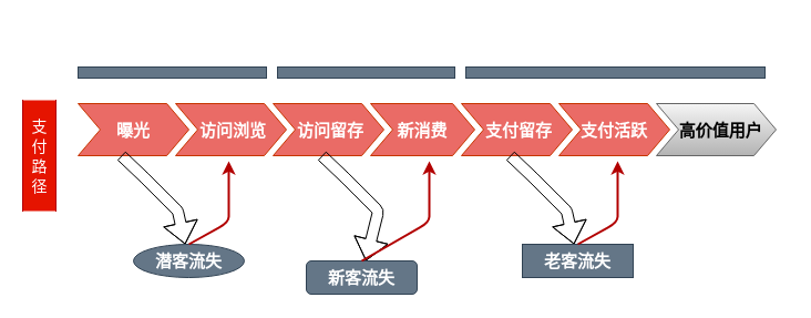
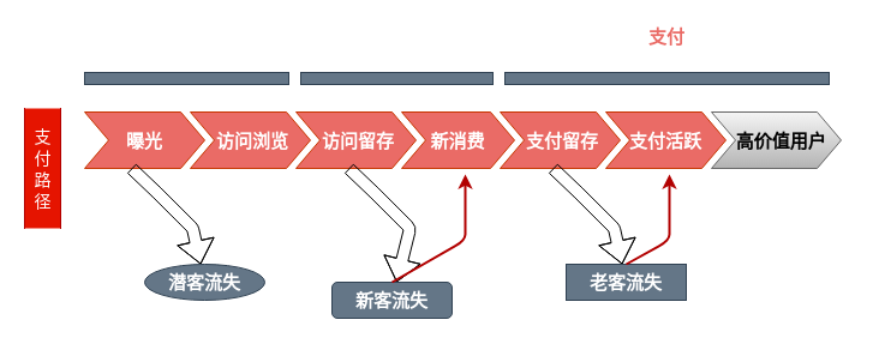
  <mxCell id="0" />
  <mxCell id="1" parent="0" />
  <mxCell id="2" value="" style="swimlane;childLayout=stackLayout;horizontal=1;fillColor=none;horizontalStack=1;resizeParent=1;resizeParentMax=0;resizeLast=0;collapsible=0;strokeColor=none;stackBorder=10;stackSpacing=-12;resizable=1;align=center;points=[];fontColor=#000000;" vertex="1" parent="1"><mxGeometry x="60" y="60" width="650" height="90" as="geometry" /></mxCell>
  <mxCell id="3" value="曝光" style="shape=step;perimeter=stepPerimeter;fixedSize=1;points=[];fontSize=15;labelBackgroundColor=none;strokeColor=#C73500;fontColor=#FFFFFF;fontStyle=1;fillColor=#EA6B66;" vertex="1" parent="2"><mxGeometry x="10" y="33" width="100" height="47" as="geometry" /></mxCell>
  <mxCell id="4" value=" 访问浏览" style="shape=step;perimeter=stepPerimeter;fixedSize=1;points=[];fontSize=15;labelBackgroundColor=none;strokeColor=#C73500;fontColor=#FFFFFF;fontStyle=1;fillColor=#EA6B66;" vertex="1" parent="2"><mxGeometry x="98" y="33" width="100" height="47" as="geometry" /></mxCell>
  <mxCell id="5" value=" 访问留存" style="shape=step;perimeter=stepPerimeter;fixedSize=1;points=[];fontSize=15;labelBackgroundColor=none;strokeColor=#C73500;fontColor=#FFFFFF;fontStyle=1;fillColor=#EA6B66;" vertex="1" parent="2"><mxGeometry x="186" y="33" width="100" height="47" as="geometry" /></mxCell>
  <mxCell id="6" value="新消费" style="shape=step;perimeter=stepPerimeter;fixedSize=1;points=[];fontSize=15;labelBackgroundColor=none;strokeColor=#C73500;fontColor=#FFFFFF;fontStyle=1;fillColor=#EA6B66;" vertex="1" parent="2"><mxGeometry x="274" y="33" width="94" height="47" as="geometry" /></mxCell>
  <mxCell id="7" value=" 支付留存" style="shape=step;perimeter=stepPerimeter;fixedSize=1;points=[];fontSize=15;labelBackgroundColor=none;strokeColor=#C73500;fontColor=#FFFFFF;fontStyle=1;fillColor=#EA6B66;" vertex="1" parent="2"><mxGeometry x="356" y="33" width="100" height="47" as="geometry" /></mxCell>
  <mxCell id="8" value="支付活跃" style="shape=step;perimeter=stepPerimeter;fixedSize=1;points=[];fontSize=15;labelBackgroundColor=none;strokeColor=#C73500;fontColor=#FFFFFF;fontStyle=1;fillColor=#EA6B66;" vertex="1" parent="2"><mxGeometry x="444" y="33" width="100" height="47" as="geometry" /></mxCell>
  <mxCell id="9" value="  高价值用户" style="shape=step;perimeter=stepPerimeter;fixedSize=1;points=[];fontSize=15;labelBackgroundColor=none;strokeColor=#666666;fontStyle=1;fillColor=#f5f5f5;gradientColor=#b3b3b3;" vertex="1" parent="2"><mxGeometry x="532" y="33" width="108" height="47" as="geometry" /></mxCell>
  <mxCell id="10" value="" style="rounded=0;whiteSpace=wrap;html=1;labelBackgroundColor=none;fontSize=15;fontColor=#ffffff;fillColor=#647687;strokeColor=#314354;" vertex="1" parent="1"><mxGeometry x="70" y="60" width="170" height="10" as="geometry" /></mxCell>
  <mxCell id="11" value="" style="rounded=0;whiteSpace=wrap;html=1;labelBackgroundColor=none;fontSize=15;fontColor=#ffffff;fillColor=#647687;strokeColor=#314354;" vertex="1" parent="1"><mxGeometry x="250" y="60" width="160" height="10" as="geometry" /></mxCell>
  <mxCell id="12" value="" style="rounded=0;whiteSpace=wrap;html=1;labelBackgroundColor=none;fontSize=15;fontColor=#ffffff;fillColor=#647687;strokeColor=#314354;" vertex="1" parent="1"><mxGeometry x="420" y="60" width="270" height="10" as="geometry" /></mxCell>
+ <mxCell id="13" value="&lt;font color=&quot;#ea6b66&quot;&gt;&lt;b&gt;支付&lt;/b&gt;&lt;/font&gt;" style="text;html=1;strokeColor=none;fillColor=none;align=center;verticalAlign=middle;whiteSpace=wrap;rounded=0;labelBackgroundColor=none;fontSize=15;fontColor=#FFFFFF;" vertex="1" parent="1"><mxGeometry x="535" y="20" width="40" height="20" as="geometry" /></mxCell>
  <mxCell id="14" value="" style="shape=flexArrow;endArrow=classic;html=1;fontSize=15;fontColor=#FFFFFF;exitX=0.39;exitY=1;exitDx=0;exitDy=0;exitPerimeter=0;" edge="1" parent="1" source="3" target="15"><mxGeometry width="50" height="50" relative="1" as="geometry"><mxPoint x="100" y="150" as="sourcePoint" /><mxPoint x="160" y="220" as="targetPoint" /><Array as="points"><mxPoint x="130" y="160" /><mxPoint x="150" y="180" /><mxPoint x="160" y="190" /></Array></mxGeometry></mxCell>
  <mxCell id="15" value="&lt;b&gt;潜客流失&lt;/b&gt;" style="ellipse;whiteSpace=wrap;html=1;labelBackgroundColor=none;fontSize=15;fontColor=#ffffff;fillColor=#647687;strokeColor=#314354;" vertex="1" parent="1"><mxGeometry x="120" y="220" width="100" height="30" as="geometry" /></mxCell>
- <mxCell id="16" value="" style="endArrow=classic;html=1;fontSize=15;fontColor=#FFFFFF;exitX=0.5;exitY=0;exitDx=0;exitDy=0;entryX=0.48;entryY=1.106;entryDx=0;entryDy=0;entryPerimeter=0;strokeWidth=2;fillColor=#e51400;strokeColor=#B20000;" edge="1" parent="1" source="15" target="4"><mxGeometry width="50" height="50" relative="1" as="geometry"><mxPoint x="350" y="240" as="sourcePoint" /><mxPoint x="400" y="190" as="targetPoint" /><Array as="points"><mxPoint x="206" y="200" /><mxPoint x="206" y="190" /></Array></mxGeometry></mxCell>
  <mxCell id="17" value="" style="shape=flexArrow;endArrow=classic;html=1;fontSize=15;fontColor=#FFFFFF;exitX=0.39;exitY=1;exitDx=0;exitDy=0;exitPerimeter=0;" edge="1" parent="1" target="18"><mxGeometry width="50" height="50" relative="1" as="geometry"><mxPoint x="290" y="140" as="sourcePoint" /><mxPoint x="341" y="220" as="targetPoint" /><Array as="points"><mxPoint x="311" y="160" /><mxPoint x="331" y="180" /><mxPoint x="341" y="190" /></Array></mxGeometry></mxCell>
  <mxCell id="18" value="&lt;b&gt;新客流失&lt;/b&gt;" style="rounded=1;whiteSpace=wrap;html=1;labelBackgroundColor=none;fontSize=15;fontColor=#ffffff;fillColor=#647687;strokeColor=#314354;" vertex="1" parent="1"><mxGeometry x="276" y="235" width="100" height="30" as="geometry" /></mxCell>
  <mxCell id="19" value="" style="endArrow=classic;html=1;fontSize=15;fontColor=#FFFFFF;exitX=0.5;exitY=0;exitDx=0;exitDy=0;entryX=0.48;entryY=1.106;entryDx=0;entryDy=0;entryPerimeter=0;strokeWidth=2;fillColor=#e51400;strokeColor=#B20000;" edge="1" parent="1" source="18"><mxGeometry width="50" height="50" relative="1" as="geometry"><mxPoint x="531" y="240" as="sourcePoint" /><mxPoint x="387" y="144.982" as="targetPoint" /><Array as="points"><mxPoint x="387" y="200" /><mxPoint x="387" y="190" /></Array></mxGeometry></mxCell>
  <mxCell id="20" value="" style="shape=flexArrow;endArrow=classic;html=1;fontSize=15;fontColor=#FFFFFF;exitX=0.39;exitY=1;exitDx=0;exitDy=0;exitPerimeter=0;" edge="1" parent="1" target="21"><mxGeometry width="50" height="50" relative="1" as="geometry"><mxPoint x="460" y="140" as="sourcePoint" /><mxPoint x="511" y="220" as="targetPoint" /><Array as="points"><mxPoint x="481" y="160" /><mxPoint x="501" y="180" /><mxPoint x="511" y="190" /></Array></mxGeometry></mxCell>
  <mxCell id="21" value="&lt;b&gt;老客流失&lt;/b&gt;" style="whiteSpace=wrap;html=1;labelBackgroundColor=none;fontSize=15;fontColor=#ffffff;fillColor=#647687;strokeColor=#314354;rounded=0;" vertex="1" parent="1"><mxGeometry x="471" y="220" width="100" height="30" as="geometry" /></mxCell>
  <mxCell id="22" value="" style="endArrow=classic;html=1;fontSize=15;fontColor=#FFFFFF;exitX=0.5;exitY=0;exitDx=0;exitDy=0;entryX=0.48;entryY=1.106;entryDx=0;entryDy=0;entryPerimeter=0;strokeWidth=2;fillColor=#e51400;strokeColor=#B20000;" edge="1" parent="1" source="21"><mxGeometry width="50" height="50" relative="1" as="geometry"><mxPoint x="701" y="240" as="sourcePoint" /><mxPoint x="557" y="144.982" as="targetPoint" /><Array as="points"><mxPoint x="557" y="200" /><mxPoint x="557" y="190" /></Array></mxGeometry></mxCell>
  <mxCell id="23" value="&lt;font style=&quot;font-size: 14px&quot;&gt;支&lt;br&gt;付&lt;br&gt;路&lt;br&gt;径&lt;/font&gt;" style="html=1;dashed=0;whitespace=wrap;shape=partialRectangle;right=0;left=0;labelBackgroundColor=none;fontSize=15;fontColor=#ffffff;fillColor=#e51400;direction=south;strokeColor=#B20000;" vertex="1" parent="1"><mxGeometry x="20" y="90" width="30" height="100" as="geometry" /></mxCell>
